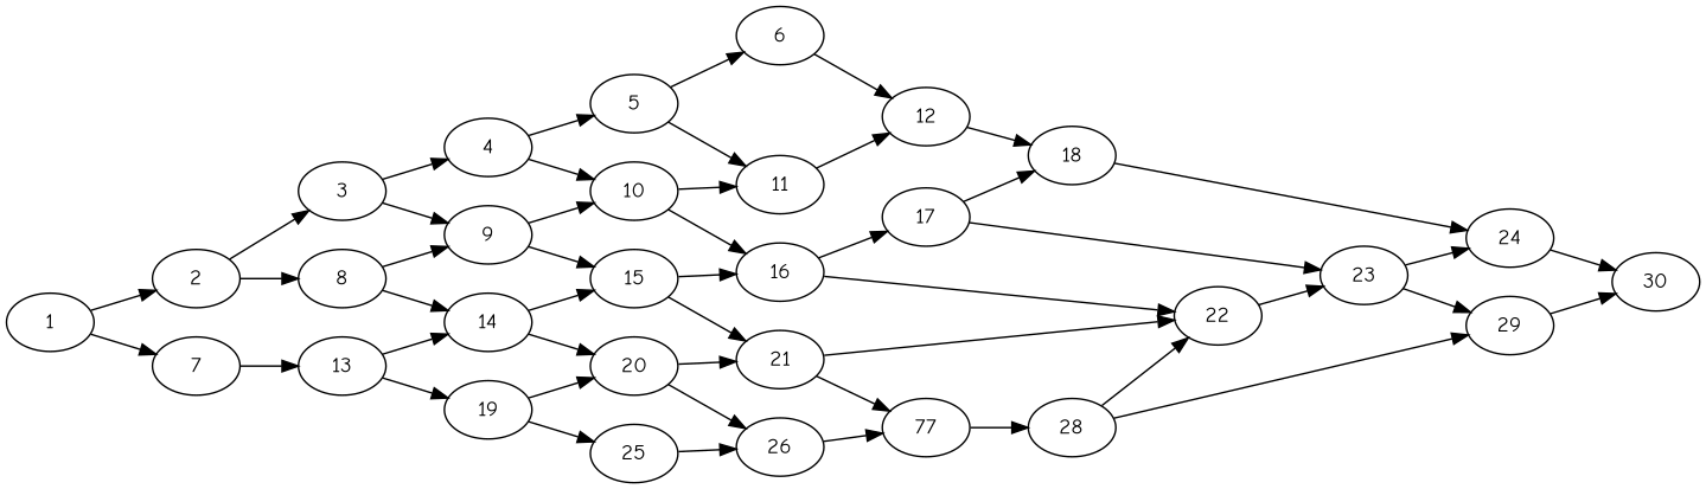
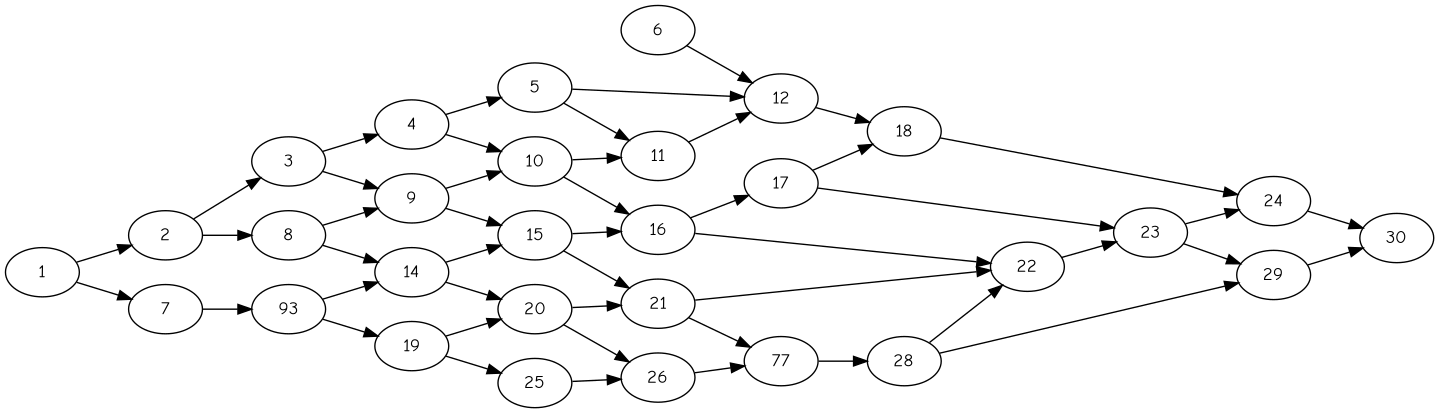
  digraph {
    fontname="Comic Neue"
    rankdir=LR
    node [fontname="Comic Neue"]
    edge [fontname="Comic Neue"]
    1
    2
    7
    3
    8
-   13
+   13 [label=93]
    4
    9
    14
    5
    10
    15
    6
    11
    16
    12
    18
    19
    20
    21
    17
    22
    23
    24
    25
    26
    n27 [label=77]
    29
    30
    28
    1 -> 2
    1 -> 7
    2 -> 3
    2 -> 8
    7 -> 13
    3 -> 4
    3 -> 9
    8 -> 9
    8 -> 14
    13 -> 14
    13 -> 19
    4 -> 5
    4 -> 10
    9 -> 10
    9 -> 15
    14 -> 15
    14 -> 20
-   5 -> 6
+   5 -> 12
    5 -> 11
    10 -> 11
    10 -> 16
    15 -> 16
    15 -> 21
    6 -> 12
    11 -> 12
    16 -> 17
    16 -> 22
    12 -> 18
    18 -> 24
    19 -> 20
    19 -> 25
    20 -> 21
    20 -> 26
    21 -> 22
    21 -> n27
    17 -> 18
    17 -> 23
    22 -> 23
    23 -> 24
    23 -> 29
    24 -> 30
    25 -> 26
    26 -> n27
    n27 -> 28
    29 -> 30
    28 -> 22
    28 -> 29
  }
